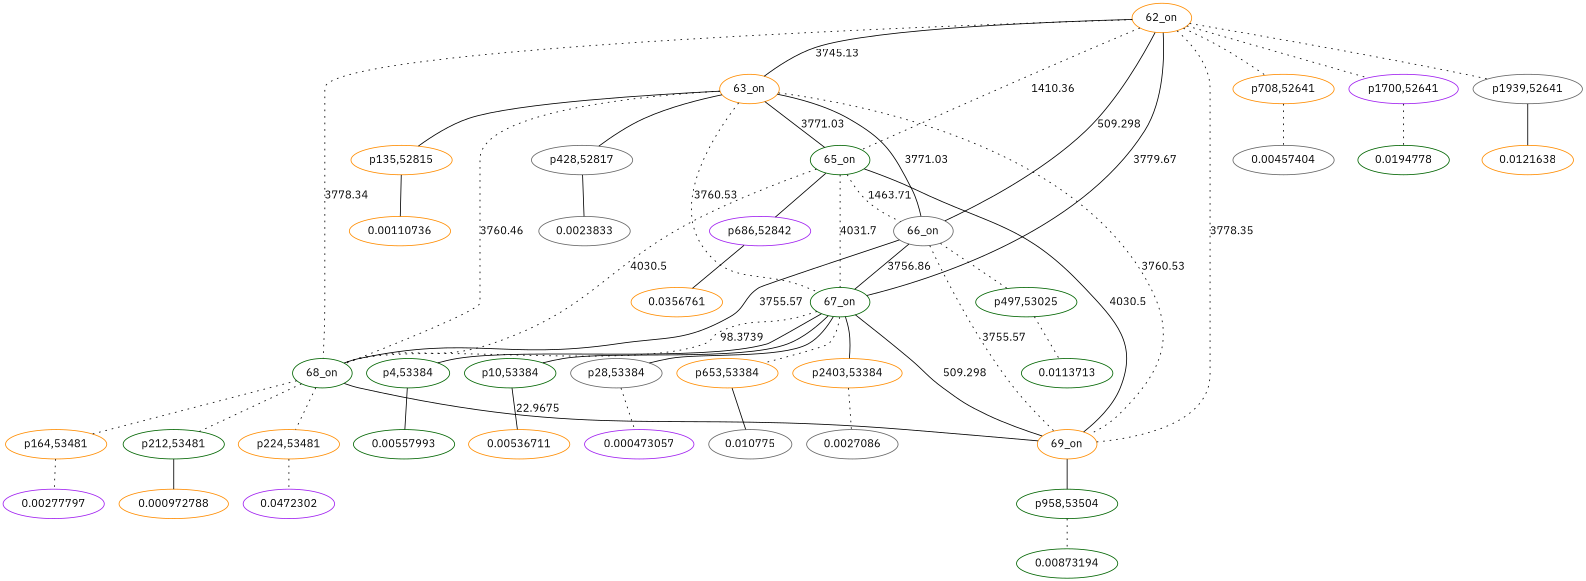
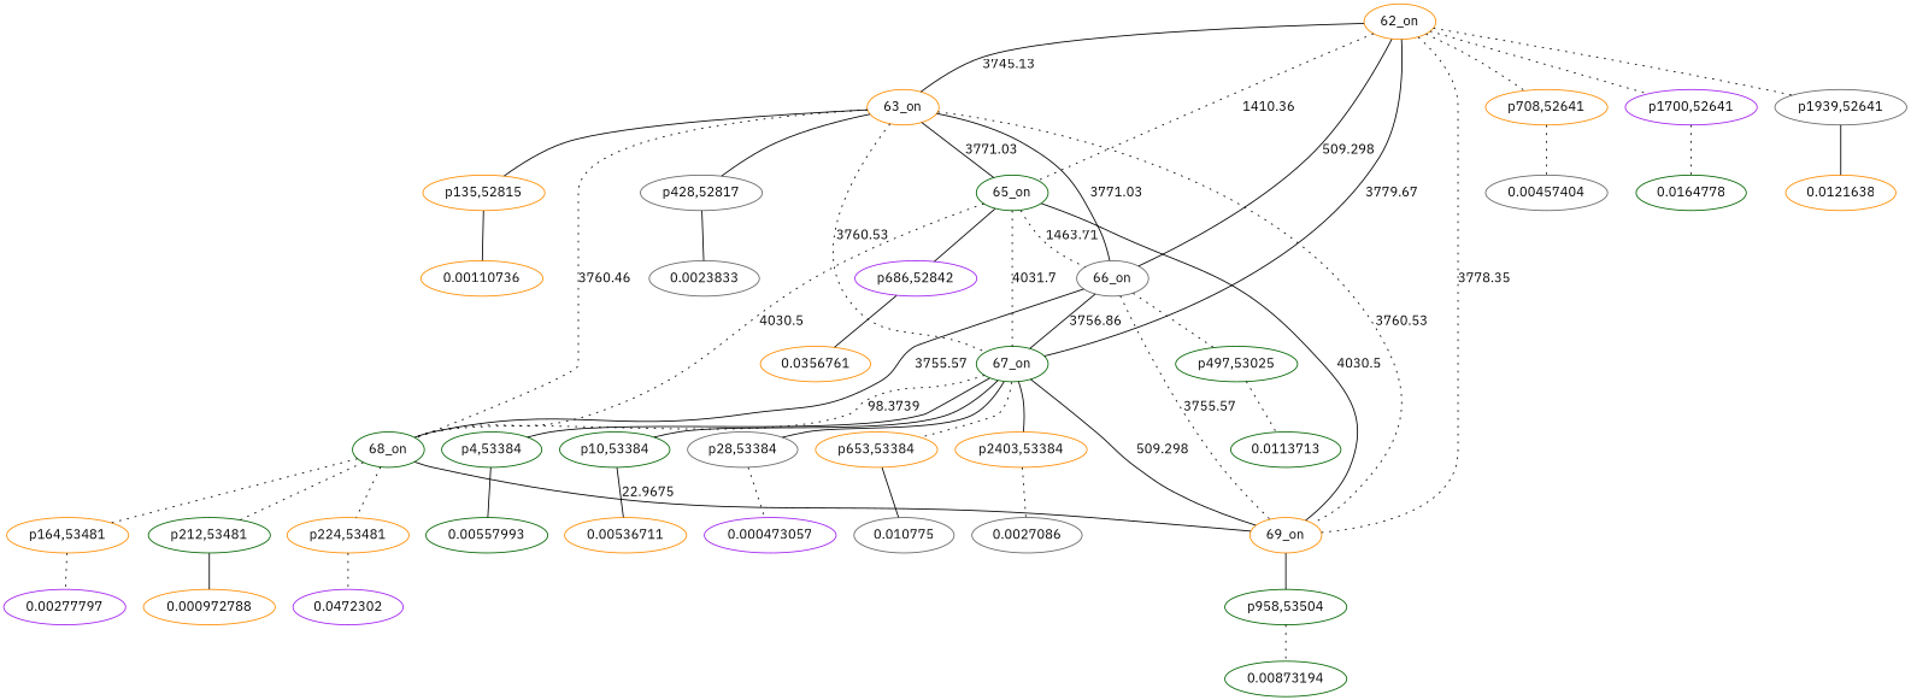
  graph {
    fontname="IBM Plex Sans"
    node [color=darkorange fontname="IBM Plex Sans"]
    edge [fontname="IBM Plex Sans" style=dotted]
    n1 [color=darkgreen label=0.00557993]
    "p4,53384" [color=darkgreen]
    n3 [label=0.00536711]
    "p10,53384" [color=darkgreen]
    n5 [color=purple label=0.000473057]
    "p28,53384" [color=gray40]
    n7 [label=0.00110736]
    n8 [label="p135,52815"]
    n9 [color=purple label=0.00277797]
    "p164,53481"
    n11 [label=0.000972788]
    "p212,53481" [color=darkgreen]
    n13 [color=purple label=0.0472302]
    "p224,53481"
    n15 [color=gray40 label=0.0023833]
    "p428,52817" [color=gray40]
    n17 [color=darkgreen label=0.0113713]
    "p497,53025" [color=darkgreen]
    n19 [color=gray40 label=0.010775]
    "p653,53384"
    n21 [label=0.0356761]
    "p686,52842" [color=purple]
    n23 [color=gray40 label=0.00457404]
    "p708,52641"
    n25 [color=darkgreen label=0.00873194]
    "p958,53504" [color=darkgreen]
-   n27 [color=darkgreen label=0.0194778]
+   n27 [color=darkgreen label=0.0164778]
    "p1700,52641" [color=purple]
    n29 [label=0.0121638]
    "p1939,52641" [color=gray40]
    n31 [color=gray40 label=0.0027086]
    "p2403,53384"
    "62_on"
    "63_on"
    "65_on" [color=darkgreen]
    "66_on" [color=gray40]
    "67_on" [color=darkgreen]
    "68_on" [color=darkgreen]
    "69_on"
    "p4,53384" -- n1 [style=solid]
    "p10,53384" -- n3 [style=solid]
    "p28,53384" -- n5
    n8 -- n7 [style=solid]
    "p164,53481" -- n9
    "p212,53481" -- n11 [style=solid]
    "p224,53481" -- n13
    "p428,52817" -- n15 [style=solid]
    "p497,53025" -- n17
    "p653,53384" -- n19 [style=solid]
    "p686,52842" -- n21 [style=solid]
    "p708,52641" -- n23
    "p958,53504" -- n25
    "p1700,52641" -- n27
    "p1939,52641" -- n29 [style=solid]
    "p2403,53384" -- n31
    "62_on" -- "p708,52641"
    "62_on" -- "p1700,52641"
    "62_on" -- "p1939,52641"
    "62_on" -- "63_on" [label=3745.13 style=solid]
    "62_on" -- "65_on" [label=1410.36]
    "62_on" -- "66_on" [label=509.298 style=solid]
    "62_on" -- "67_on" [label=3779.67 style=solid]
-   "62_on" -- "68_on" [label=3778.34]
    "62_on" -- "69_on" [label=3778.35]
    "63_on" -- n8 [style=solid]
    "63_on" -- "p428,52817" [style=solid]
    "63_on" -- "65_on" [label=3771.03 style=solid]
    "63_on" -- "66_on" [label=3771.03 style=solid]
    "63_on" -- "67_on" [label=3760.53]
    "63_on" -- "68_on" [label=3760.46]
    "63_on" -- "69_on" [label=3760.53]
    "65_on" -- "p686,52842" [style=solid]
    "65_on" -- "66_on" [label=1463.71]
    "65_on" -- "67_on" [label=4031.7]
    "65_on" -- "68_on" [label=4030.5]
    "65_on" -- "69_on" [label=4030.5 style=solid]
    "66_on" -- "p497,53025"
    "66_on" -- "67_on" [label=3756.86 style=solid]
    "66_on" -- "68_on" [label=3755.57 style=solid]
    "66_on" -- "69_on" [label=3755.57]
    "67_on" -- "p4,53384" [style=solid]
    "67_on" -- "p10,53384" [style=solid]
    "67_on" -- "p28,53384" [style=solid]
    "67_on" -- "p653,53384"
    "67_on" -- "p2403,53384" [style=solid]
    "67_on" -- "68_on" [label=98.3739]
    "67_on" -- "69_on" [label=509.298 style=solid]
    "68_on" -- "p164,53481"
    "68_on" -- "p212,53481"
    "68_on" -- "p224,53481"
    "68_on" -- "69_on" [label=22.9675 style=solid]
    "69_on" -- "p958,53504" [style=solid]
  }
